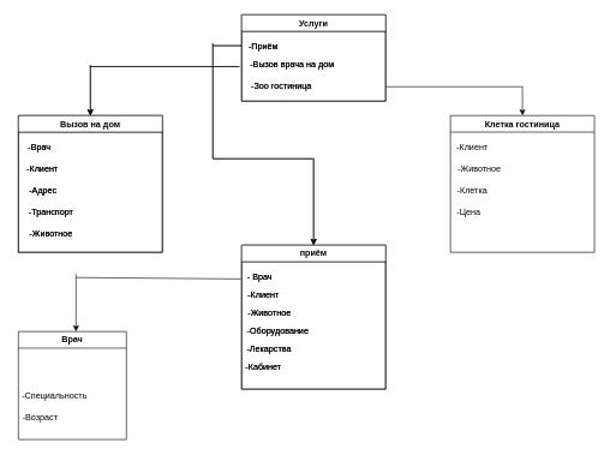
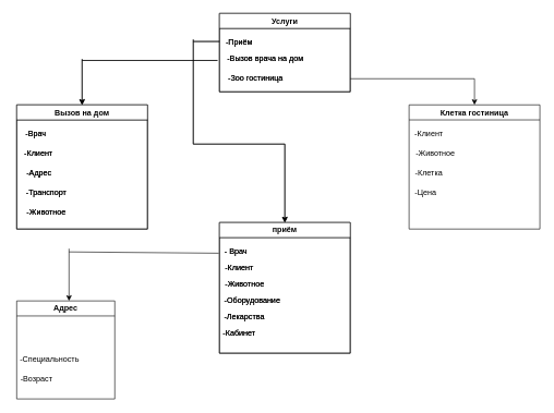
  <mxCell id="0" />
  <mxCell id="1" parent="0" />
  <mxCell id="2" value="приём" style="swimlane;whiteSpace=wrap;html=1;" vertex="1" parent="1"><mxGeometry x="335" y="340" width="200" height="200" as="geometry" /></mxCell>
  <mxCell id="3" value="- Врач" style="text;html=1;align=center;verticalAlign=middle;resizable=0;points=[];autosize=1;strokeColor=none;fillColor=none;" vertex="1" parent="2"><mxGeometry x="-5" y="30" width="60" height="30" as="geometry" /></mxCell>
  <mxCell id="4" value="-Клиент" style="text;html=1;align=center;verticalAlign=middle;resizable=0;points=[];autosize=1;strokeColor=none;fillColor=none;" vertex="1" parent="2"><mxGeometry x="-5" y="55" width="70" height="30" as="geometry" /></mxCell>
  <mxCell id="5" value="-Животное&amp;nbsp;" style="text;html=1;align=center;verticalAlign=middle;resizable=0;points=[];autosize=1;strokeColor=none;fillColor=none;" vertex="1" parent="2"><mxGeometry x="-5" y="80" width="90" height="30" as="geometry" /></mxCell>
  <mxCell id="6" value="-Оборудование" style="text;html=1;align=center;verticalAlign=middle;resizable=0;points=[];autosize=1;strokeColor=none;fillColor=none;" vertex="1" parent="2"><mxGeometry x="-5" y="105" width="110" height="30" as="geometry" /></mxCell>
  <mxCell id="7" value="-Лекарства&amp;nbsp;" style="text;html=1;strokeColor=none;fillColor=none;align=center;verticalAlign=middle;whiteSpace=wrap;rounded=0;" vertex="1" parent="2"><mxGeometry x="10" y="130" width="60" height="30" as="geometry" /></mxCell>
  <mxCell id="8" value="-Кабинет" style="text;html=1;align=center;verticalAlign=middle;resizable=0;points=[];autosize=1;strokeColor=none;fillColor=none;" vertex="1" parent="2"><mxGeometry x="-5" y="155" width="70" height="30" as="geometry" /></mxCell>
  <mxCell id="9" value="Услуги" style="swimlane;whiteSpace=wrap;html=1;" vertex="1" parent="1"><mxGeometry x="335" y="20" width="200" height="120" as="geometry" /></mxCell>
  <mxCell id="10" value="-Приём" style="text;html=1;align=center;verticalAlign=middle;resizable=0;points=[];autosize=1;strokeColor=none;fillColor=none;" vertex="1" parent="9"><mxGeometry y="30" width="60" height="30" as="geometry" /></mxCell>
  <mxCell id="11" value="-Вызов врача на дом" style="text;html=1;align=center;verticalAlign=middle;resizable=0;points=[];autosize=1;strokeColor=none;fillColor=none;" vertex="1" parent="9"><mxGeometry y="55" width="140" height="30" as="geometry" /></mxCell>
  <mxCell id="12" value="-Зоо гостиница" style="text;html=1;align=center;verticalAlign=middle;resizable=0;points=[];autosize=1;strokeColor=none;fillColor=none;" vertex="1" parent="9"><mxGeometry y="85" width="110" height="30" as="geometry" /></mxCell>
  <mxCell id="13" value="Вызов на дом" style="swimlane;whiteSpace=wrap;html=1;" vertex="1" parent="1"><mxGeometry x="25" y="160" width="200" height="190" as="geometry" /></mxCell>
  <mxCell id="14" value="-Врач" style="text;html=1;align=center;verticalAlign=middle;resizable=0;points=[];autosize=1;strokeColor=none;fillColor=none;" vertex="1" parent="13"><mxGeometry x="4" y="30" width="50" height="30" as="geometry" /></mxCell>
  <mxCell id="15" value="-Клиент" style="text;html=1;align=center;verticalAlign=middle;resizable=0;points=[];autosize=1;strokeColor=none;fillColor=none;" vertex="1" parent="13"><mxGeometry x="-2" y="60" width="70" height="30" as="geometry" /></mxCell>
  <mxCell id="16" value="-Адрес" style="text;html=1;align=center;verticalAlign=middle;resizable=0;points=[];autosize=1;strokeColor=none;fillColor=none;" vertex="1" parent="13"><mxGeometry x="4" y="90" width="60" height="30" as="geometry" /></mxCell>
  <mxCell id="17" value="-Транспорт" style="text;html=1;align=center;verticalAlign=middle;resizable=0;points=[];autosize=1;strokeColor=none;fillColor=none;" vertex="1" parent="13"><mxGeometry y="120" width="90" height="30" as="geometry" /></mxCell>
  <mxCell id="18" value="-Животное" style="text;html=1;align=center;verticalAlign=middle;resizable=0;points=[];autosize=1;strokeColor=none;fillColor=none;" vertex="1" parent="13"><mxGeometry x="5" y="150" width="80" height="30" as="geometry" /></mxCell>
  <mxCell id="19" value="" style="endArrow=classic;html=1;rounded=0;entryX=0.5;entryY=0;entryDx=0;entryDy=0;" edge="1" parent="1" target="2"><mxGeometry width="50" height="50" relative="1" as="geometry"><mxPoint x="435" y="220" as="sourcePoint" /><mxPoint x="455" y="270" as="targetPoint" /></mxGeometry></mxCell>
  <mxCell id="20" value="" style="endArrow=none;html=1;rounded=0;" edge="1" parent="1"><mxGeometry width="50" height="50" relative="1" as="geometry"><mxPoint x="295" y="220" as="sourcePoint" /><mxPoint x="435" y="220" as="targetPoint" /></mxGeometry></mxCell>
  <mxCell id="21" value="" style="endArrow=none;html=1;rounded=0;" edge="1" parent="1"><mxGeometry width="50" height="50" relative="1" as="geometry"><mxPoint x="295" y="220" as="sourcePoint" /><mxPoint x="295" y="60" as="targetPoint" /></mxGeometry></mxCell>
  <mxCell id="22" value="" style="endArrow=none;html=1;rounded=0;entryX=0;entryY=0.433;entryDx=0;entryDy=0;entryPerimeter=0;" edge="1" parent="1" target="10"><mxGeometry width="50" height="50" relative="1" as="geometry"><mxPoint x="295" y="63" as="sourcePoint" /><mxPoint x="235" y="80" as="targetPoint" /></mxGeometry></mxCell>
  <mxCell id="23" value="" style="endArrow=classic;html=1;rounded=0;entryX=0.5;entryY=0;entryDx=0;entryDy=0;" edge="1" parent="1" target="13"><mxGeometry width="50" height="50" relative="1" as="geometry"><mxPoint x="125" y="90" as="sourcePoint" /><mxPoint x="125" y="50" as="targetPoint" /></mxGeometry></mxCell>
  <mxCell id="24" value="" style="endArrow=none;html=1;rounded=0;entryX=-0.021;entryY=0.567;entryDx=0;entryDy=0;entryPerimeter=0;" edge="1" parent="1" target="11"><mxGeometry width="50" height="50" relative="1" as="geometry"><mxPoint x="125" y="92" as="sourcePoint" /><mxPoint x="455" y="270" as="targetPoint" /></mxGeometry></mxCell>
  <mxCell id="25" value="приём" style="swimlane;whiteSpace=wrap;html=1;" vertex="1" parent="1"><mxGeometry x="335" y="340" width="200" height="200" as="geometry" /></mxCell>
  <mxCell id="26" value="- Врач" style="text;html=1;align=center;verticalAlign=middle;resizable=0;points=[];autosize=1;strokeColor=none;fillColor=none;" vertex="1" parent="25"><mxGeometry x="-5" y="30" width="60" height="30" as="geometry" /></mxCell>
  <mxCell id="27" value="-Клиент" style="text;html=1;align=center;verticalAlign=middle;resizable=0;points=[];autosize=1;strokeColor=none;fillColor=none;" vertex="1" parent="25"><mxGeometry x="-5" y="55" width="70" height="30" as="geometry" /></mxCell>
  <mxCell id="28" value="-Животное&amp;nbsp;" style="text;html=1;align=center;verticalAlign=middle;resizable=0;points=[];autosize=1;strokeColor=none;fillColor=none;" vertex="1" parent="25"><mxGeometry x="-5" y="80" width="90" height="30" as="geometry" /></mxCell>
  <mxCell id="29" value="-Оборудование" style="text;html=1;align=center;verticalAlign=middle;resizable=0;points=[];autosize=1;strokeColor=none;fillColor=none;" vertex="1" parent="25"><mxGeometry x="-5" y="105" width="110" height="30" as="geometry" /></mxCell>
  <mxCell id="30" value="-Лекарства&amp;nbsp;" style="text;html=1;strokeColor=none;fillColor=none;align=center;verticalAlign=middle;whiteSpace=wrap;rounded=0;" vertex="1" parent="25"><mxGeometry x="10" y="130" width="60" height="30" as="geometry" /></mxCell>
  <mxCell id="31" value="-Кабинет" style="text;html=1;align=center;verticalAlign=middle;resizable=0;points=[];autosize=1;strokeColor=none;fillColor=none;" vertex="1" parent="25"><mxGeometry x="-5" y="155" width="70" height="30" as="geometry" /></mxCell>
  <mxCell id="32" value="Услуги" style="swimlane;whiteSpace=wrap;html=1;" vertex="1" parent="1"><mxGeometry x="335" y="20" width="200" height="120" as="geometry" /></mxCell>
  <mxCell id="33" value="-Приём" style="text;html=1;align=center;verticalAlign=middle;resizable=0;points=[];autosize=1;strokeColor=none;fillColor=none;" vertex="1" parent="32"><mxGeometry y="30" width="60" height="30" as="geometry" /></mxCell>
  <mxCell id="34" value="-Вызов врача на дом" style="text;html=1;align=center;verticalAlign=middle;resizable=0;points=[];autosize=1;strokeColor=none;fillColor=none;" vertex="1" parent="32"><mxGeometry y="55" width="140" height="30" as="geometry" /></mxCell>
  <mxCell id="35" value="-Зоо гостиница" style="text;html=1;align=center;verticalAlign=middle;resizable=0;points=[];autosize=1;strokeColor=none;fillColor=none;" vertex="1" parent="32"><mxGeometry y="85" width="110" height="30" as="geometry" /></mxCell>
  <mxCell id="36" value="Вызов на дом" style="swimlane;whiteSpace=wrap;html=1;" vertex="1" parent="1"><mxGeometry x="25" y="160" width="200" height="190" as="geometry" /></mxCell>
  <mxCell id="37" value="-Врач" style="text;html=1;align=center;verticalAlign=middle;resizable=0;points=[];autosize=1;strokeColor=none;fillColor=none;" vertex="1" parent="36"><mxGeometry x="4" y="30" width="50" height="30" as="geometry" /></mxCell>
  <mxCell id="38" value="-Клиент" style="text;html=1;align=center;verticalAlign=middle;resizable=0;points=[];autosize=1;strokeColor=none;fillColor=none;" vertex="1" parent="36"><mxGeometry x="-2" y="60" width="70" height="30" as="geometry" /></mxCell>
  <mxCell id="39" value="-Адрес" style="text;html=1;align=center;verticalAlign=middle;resizable=0;points=[];autosize=1;strokeColor=none;fillColor=none;" vertex="1" parent="36"><mxGeometry x="4" y="90" width="60" height="30" as="geometry" /></mxCell>
  <mxCell id="40" value="-Транспорт" style="text;html=1;align=center;verticalAlign=middle;resizable=0;points=[];autosize=1;strokeColor=none;fillColor=none;" vertex="1" parent="36"><mxGeometry y="120" width="90" height="30" as="geometry" /></mxCell>
  <mxCell id="41" value="-Животное" style="text;html=1;align=center;verticalAlign=middle;resizable=0;points=[];autosize=1;strokeColor=none;fillColor=none;" vertex="1" parent="36"><mxGeometry x="5" y="150" width="80" height="30" as="geometry" /></mxCell>
  <mxCell id="42" value="" style="endArrow=classic;html=1;rounded=0;entryX=0.5;entryY=0;entryDx=0;entryDy=0;" edge="1" parent="1" target="25"><mxGeometry width="50" height="50" relative="1" as="geometry"><mxPoint x="435" y="220" as="sourcePoint" /><mxPoint x="455" y="270" as="targetPoint" /></mxGeometry></mxCell>
  <mxCell id="43" value="" style="endArrow=none;html=1;rounded=0;" edge="1" parent="1"><mxGeometry width="50" height="50" relative="1" as="geometry"><mxPoint x="295" y="220" as="sourcePoint" /><mxPoint x="435" y="220" as="targetPoint" /></mxGeometry></mxCell>
  <mxCell id="44" value="" style="endArrow=none;html=1;rounded=0;" edge="1" parent="1"><mxGeometry width="50" height="50" relative="1" as="geometry"><mxPoint x="295" y="220" as="sourcePoint" /><mxPoint x="295" y="60" as="targetPoint" /></mxGeometry></mxCell>
  <mxCell id="45" value="" style="endArrow=none;html=1;rounded=0;entryX=0;entryY=0.433;entryDx=0;entryDy=0;entryPerimeter=0;" edge="1" parent="1" target="33"><mxGeometry width="50" height="50" relative="1" as="geometry"><mxPoint x="295" y="63" as="sourcePoint" /><mxPoint x="235" y="80" as="targetPoint" /></mxGeometry></mxCell>
  <mxCell id="46" value="" style="endArrow=classic;html=1;rounded=0;entryX=0.5;entryY=0;entryDx=0;entryDy=0;" edge="1" parent="1" target="36"><mxGeometry width="50" height="50" relative="1" as="geometry"><mxPoint x="125" y="90" as="sourcePoint" /><mxPoint x="125" y="50" as="targetPoint" /></mxGeometry></mxCell>
  <mxCell id="47" value="" style="endArrow=none;html=1;rounded=0;entryX=-0.021;entryY=0.567;entryDx=0;entryDy=0;entryPerimeter=0;" edge="1" parent="1" target="34"><mxGeometry width="50" height="50" relative="1" as="geometry"><mxPoint x="125" y="92" as="sourcePoint" /><mxPoint x="455" y="270" as="targetPoint" /></mxGeometry></mxCell>
  <mxCell id="48" value="Клетка гостиница" style="swimlane;whiteSpace=wrap;html=1;" vertex="1" parent="1"><mxGeometry x="625" y="160" width="200" height="190" as="geometry" /></mxCell>
  <mxCell id="49" value="-Клиент" style="text;html=1;align=center;verticalAlign=middle;resizable=0;points=[];autosize=1;strokeColor=none;fillColor=none;" vertex="1" parent="48"><mxGeometry x="-5" y="30" width="70" height="30" as="geometry" /></mxCell>
  <mxCell id="50" value="-Животное" style="text;html=1;align=center;verticalAlign=middle;resizable=0;points=[];autosize=1;strokeColor=none;fillColor=none;" vertex="1" parent="48"><mxGeometry y="60" width="80" height="30" as="geometry" /></mxCell>
  <mxCell id="51" value="-Клетка" style="text;html=1;align=center;verticalAlign=middle;resizable=0;points=[];autosize=1;strokeColor=none;fillColor=none;" vertex="1" parent="48"><mxGeometry x="-5" y="90" width="70" height="30" as="geometry" /></mxCell>
  <mxCell id="52" value="-Цена" style="text;html=1;align=center;verticalAlign=middle;resizable=0;points=[];autosize=1;strokeColor=none;fillColor=none;" vertex="1" parent="48"><mxGeometry x="-5" y="120" width="60" height="30" as="geometry" /></mxCell>
  <mxCell id="53" value="" style="endArrow=classic;html=1;rounded=0;entryX=0.5;entryY=0;entryDx=0;entryDy=0;" edge="1" parent="1" target="48"><mxGeometry width="50" height="50" relative="1" as="geometry"><mxPoint x="725" y="120" as="sourcePoint" /><mxPoint x="695" y="80" as="targetPoint" /></mxGeometry></mxCell>
  <mxCell id="54" value="" style="endArrow=none;html=1;rounded=0;" edge="1" parent="1"><mxGeometry width="50" height="50" relative="1" as="geometry"><mxPoint x="535" y="120" as="sourcePoint" /><mxPoint x="725" y="120" as="targetPoint" /></mxGeometry></mxCell>
- <mxCell id="55" value="Врач" style="swimlane;whiteSpace=wrap;html=1;" vertex="1" parent="1"><mxGeometry x="25" y="460" width="150" height="150" as="geometry" /></mxCell>
+ <mxCell id="55" value="Адрес" style="swimlane;whiteSpace=wrap;html=1;" vertex="1" parent="1"><mxGeometry x="25" y="460" width="150" height="150" as="geometry" /></mxCell>
  <mxCell id="56" value="-Возраст" style="text;html=1;align=center;verticalAlign=middle;resizable=0;points=[];autosize=1;strokeColor=none;fillColor=none;" vertex="1" parent="55"><mxGeometry x="-5" y="105" width="70" height="30" as="geometry" /></mxCell>
  <mxCell id="57" value="-Специальность" style="text;html=1;align=center;verticalAlign=middle;resizable=0;points=[];autosize=1;strokeColor=none;fillColor=none;" vertex="1" parent="55"><mxGeometry x="-5" y="75" width="110" height="30" as="geometry" /></mxCell>
  <mxCell id="58" value="" style="endArrow=classic;html=1;rounded=0;" edge="1" parent="1"><mxGeometry width="50" height="50" relative="1" as="geometry"><mxPoint x="105" y="380" as="sourcePoint" /><mxPoint x="105" y="460" as="targetPoint" /></mxGeometry></mxCell>
  <mxCell id="59" value="" style="endArrow=none;html=1;rounded=0;entryX=0.017;entryY=0.567;entryDx=0;entryDy=0;entryPerimeter=0;" edge="1" parent="1"><mxGeometry width="50" height="50" relative="1" as="geometry"><mxPoint x="105" y="385" as="sourcePoint" /><mxPoint x="334.02" y="387.01" as="targetPoint" /></mxGeometry></mxCell>
